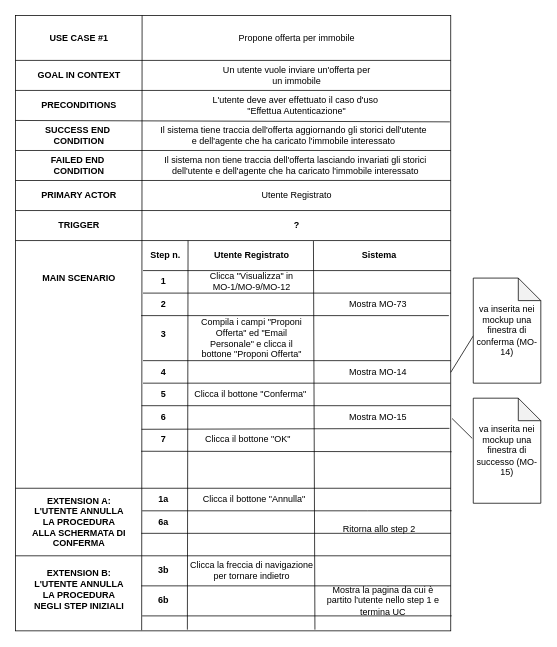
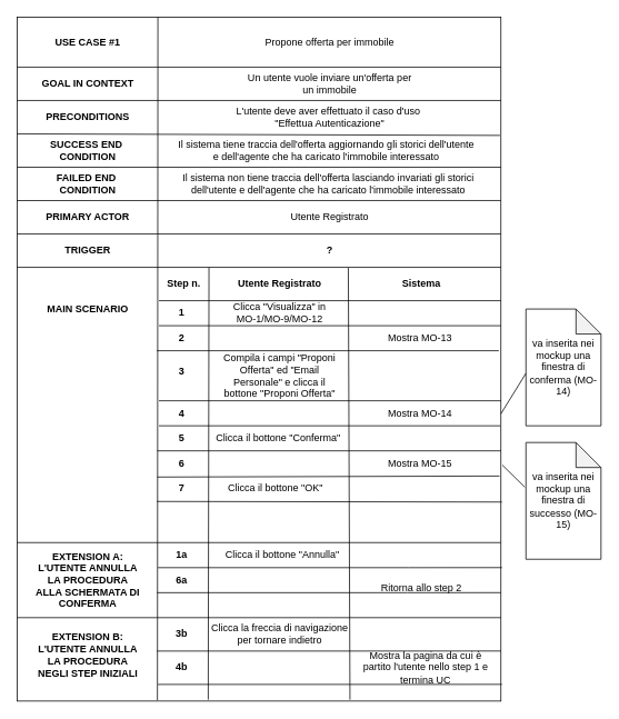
  <mxCell id="0" />
  <mxCell id="1" parent="0" />
  <mxCell id="2" value="" style="rounded=0;whiteSpace=wrap;html=1;" vertex="1" parent="1"><mxGeometry x="20" y="20" width="580" height="820" as="geometry" /></mxCell>
  <mxCell id="3" value="&lt;b&gt;USE CASE #1&lt;/b&gt;" style="text;html=1;align=center;verticalAlign=middle;whiteSpace=wrap;rounded=0;" vertex="1" parent="1"><mxGeometry x="40" y="30" width="130" height="40" as="geometry" /></mxCell>
  <mxCell id="4" value="Propone offerta per immobile" style="text;html=1;align=center;verticalAlign=middle;whiteSpace=wrap;rounded=0;" vertex="1" parent="1"><mxGeometry x="290" y="30" width="210" height="40" as="geometry" /></mxCell>
  <mxCell id="5" value="&lt;b&gt;GOAL IN CONTEXT&lt;/b&gt;" style="text;html=1;align=center;verticalAlign=middle;whiteSpace=wrap;rounded=0;" vertex="1" parent="1"><mxGeometry x="40" y="80" width="130" height="40" as="geometry" /></mxCell>
  <mxCell id="6" value="&lt;b&gt;PRECONDITIONS&lt;/b&gt;&lt;span style=&quot;color: rgba(0, 0, 0, 0); font-family: monospace; font-size: 0px; text-align: start; text-wrap-mode: nowrap;&quot;&gt;%3CmxGraphModel%3E%3Croot%3E%3CmxCell%20id%3D%220%22%2F%3E%3CmxCell%20id%3D%221%22%20parent%3D%220%22%2F%3E%3CmxCell%20id%3D%222%22%20value%3D%22%26lt%3Bb%26gt%3BUSE%20CASE%20%231%26lt%3B%2Fb%26gt%3B%22%20style%3D%22text%3Bhtml%3D1%3Balign%3Dcenter%3BverticalAlign%3Dmiddle%3BwhiteSpace%3Dwrap%3Brounded%3D0%3B%22%20vertex%3D%221%22%20parent%3D%221%22%3E%3CmxGeometry%20x%3D%22120%22%20y%3D%2270%22%20width%3D%22130%22%20height%3D%2240%22%20as%3D%22geometry%22%2F%3E%3C%2FmxCell%3E%3C%2Froot%3E%3C%2FmxGraphModel%3E&lt;/span&gt;" style="text;html=1;align=center;verticalAlign=middle;whiteSpace=wrap;rounded=0;" vertex="1" parent="1"><mxGeometry x="40" y="120" width="130" height="40" as="geometry" /></mxCell>
  <mxCell id="7" value="&lt;b&gt;SUCCESS END&amp;nbsp;&lt;/b&gt;&lt;div&gt;&lt;b&gt;CONDITION&lt;/b&gt;&lt;/div&gt;" style="text;html=1;align=center;verticalAlign=middle;whiteSpace=wrap;rounded=0;" vertex="1" parent="1"><mxGeometry x="40" y="160" width="130" height="40" as="geometry" /></mxCell>
  <mxCell id="8" value="&lt;b&gt;FAILED END&amp;nbsp;&lt;/b&gt;&lt;div&gt;&lt;b&gt;CONDITION&lt;/b&gt;&lt;/div&gt;" style="text;html=1;align=center;verticalAlign=middle;whiteSpace=wrap;rounded=0;" vertex="1" parent="1"><mxGeometry x="40" y="200" width="130" height="40" as="geometry" /></mxCell>
  <mxCell id="9" value="&lt;b&gt;PRIMARY ACTOR&lt;/b&gt;" style="text;html=1;align=center;verticalAlign=middle;whiteSpace=wrap;rounded=0;" vertex="1" parent="1"><mxGeometry x="40" y="240" width="130" height="40" as="geometry" /></mxCell>
  <mxCell id="10" value="&lt;b&gt;TRIGGER&lt;/b&gt;" style="text;html=1;align=center;verticalAlign=middle;whiteSpace=wrap;rounded=0;" vertex="1" parent="1"><mxGeometry x="40" y="280" width="130" height="40" as="geometry" /></mxCell>
  <mxCell id="11" value="" style="endArrow=none;html=1;rounded=0;exitX=-0.003;exitY=0.071;exitDx=0;exitDy=0;exitPerimeter=0;" edge="1" parent="1"><mxGeometry width="50" height="50" relative="1" as="geometry"><mxPoint x="20" y="80" as="sourcePoint" /><mxPoint x="600" y="80" as="targetPoint" /></mxGeometry></mxCell>
  <mxCell id="12" value="" style="endArrow=none;html=1;rounded=0;exitX=-0.003;exitY=0.071;exitDx=0;exitDy=0;exitPerimeter=0;" edge="1" parent="1"><mxGeometry width="50" height="50" relative="1" as="geometry"><mxPoint x="20" y="120" as="sourcePoint" /><mxPoint x="600" y="120" as="targetPoint" /></mxGeometry></mxCell>
  <mxCell id="13" value="" style="endArrow=none;html=1;rounded=0;exitX=-0.003;exitY=0.071;exitDx=0;exitDy=0;exitPerimeter=0;entryX=0.998;entryY=0.173;entryDx=0;entryDy=0;entryPerimeter=0;" edge="1" parent="1" target="2"><mxGeometry width="50" height="50" relative="1" as="geometry"><mxPoint x="20" y="160" as="sourcePoint" /><mxPoint x="603" y="160" as="targetPoint" /></mxGeometry></mxCell>
  <mxCell id="14" value="" style="endArrow=none;html=1;rounded=0;exitX=-0.003;exitY=0.071;exitDx=0;exitDy=0;exitPerimeter=0;entryX=1;entryY=1;entryDx=0;entryDy=0;" edge="1" parent="1" target="21"><mxGeometry width="50" height="50" relative="1" as="geometry"><mxPoint x="20" y="200" as="sourcePoint" /><mxPoint x="603" y="200" as="targetPoint" /></mxGeometry></mxCell>
  <mxCell id="15" value="" style="endArrow=none;html=1;rounded=0;exitX=-0.003;exitY=0.071;exitDx=0;exitDy=0;exitPerimeter=0;entryX=0.988;entryY=0.998;entryDx=0;entryDy=0;entryPerimeter=0;" edge="1" parent="1" target="22"><mxGeometry width="50" height="50" relative="1" as="geometry"><mxPoint x="20" y="240" as="sourcePoint" /><mxPoint x="603" y="240" as="targetPoint" /></mxGeometry></mxCell>
  <mxCell id="16" value="" style="endArrow=none;html=1;rounded=0;entryX=1.001;entryY=0.071;entryDx=0;entryDy=0;entryPerimeter=0;" edge="1" parent="1"><mxGeometry width="50" height="50" relative="1" as="geometry"><mxPoint x="20" y="280" as="sourcePoint" /><mxPoint x="600" y="280" as="targetPoint" /></mxGeometry></mxCell>
  <mxCell id="17" value="" style="endArrow=none;html=1;rounded=0;exitX=-0.003;exitY=0.071;exitDx=0;exitDy=0;exitPerimeter=0;" edge="1" parent="1"><mxGeometry width="50" height="50" relative="1" as="geometry"><mxPoint x="20" y="320" as="sourcePoint" /><mxPoint x="600" y="320" as="targetPoint" /></mxGeometry></mxCell>
  <mxCell id="18" value="" style="endArrow=none;html=1;rounded=0;entryX=0.291;entryY=0;entryDx=0;entryDy=0;entryPerimeter=0;exitX=0.29;exitY=0.999;exitDx=0;exitDy=0;exitPerimeter=0;" edge="1" parent="1" source="2" target="2"><mxGeometry width="50" height="50" relative="1" as="geometry"><mxPoint x="190" y="840" as="sourcePoint" /><mxPoint x="410" y="140" as="targetPoint" /></mxGeometry></mxCell>
  <mxCell id="19" value="Un utente vuole inviare un'offerta per un immobile" style="text;html=1;align=center;verticalAlign=middle;whiteSpace=wrap;rounded=0;" vertex="1" parent="1"><mxGeometry x="290" y="80" width="210" height="40" as="geometry" /></mxCell>
  <mxCell id="20" value="L'utente deve aver effettuato il caso d'uso&amp;nbsp;&lt;div&gt;&quot;Effettua Autenticazione&quot;&lt;/div&gt;" style="text;html=1;align=center;verticalAlign=middle;whiteSpace=wrap;rounded=0;" vertex="1" parent="1"><mxGeometry x="245" y="120" width="300" height="40" as="geometry" /></mxCell>
  <mxCell id="21" value="Il sistema tiene traccia dell'offerta aggiornando gli storici dell'utente&amp;nbsp;&lt;div&gt;e dell'agente che ha caricato l'immobile interessato&amp;nbsp;&lt;/div&gt;" style="text;html=1;align=center;verticalAlign=middle;whiteSpace=wrap;rounded=0;" vertex="1" parent="1"><mxGeometry x="185" y="160" width="415" height="40" as="geometry" /></mxCell>
  <mxCell id="22" value="Il sistema non tiene traccia dell'offerta lasciando invariati gli storici&amp;nbsp;&lt;div&gt;dell'utente&amp;nbsp;&lt;span style=&quot;background-color: initial;&quot;&gt;e dell'agente che ha caricato l'immobile interessato&amp;nbsp;&lt;/span&gt;&lt;/div&gt;" style="text;html=1;align=center;verticalAlign=middle;whiteSpace=wrap;rounded=0;" vertex="1" parent="1"><mxGeometry x="185" y="200" width="420" height="40" as="geometry" /></mxCell>
  <mxCell id="23" value="Utente Registrato" style="text;html=1;align=center;verticalAlign=middle;whiteSpace=wrap;rounded=0;" vertex="1" parent="1"><mxGeometry x="290" y="240" width="210" height="40" as="geometry" /></mxCell>
  <mxCell id="24" value="&lt;b&gt;?&lt;/b&gt;" style="text;html=1;align=center;verticalAlign=middle;whiteSpace=wrap;rounded=0;" vertex="1" parent="1"><mxGeometry x="290" y="280" width="210" height="40" as="geometry" /></mxCell>
  <mxCell id="25" value="&lt;b&gt;MAIN SCENARIO&lt;/b&gt;" style="text;html=1;align=center;verticalAlign=middle;whiteSpace=wrap;rounded=0;" vertex="1" parent="1"><mxGeometry x="40" y="350" width="130" height="40" as="geometry" /></mxCell>
  <mxCell id="26" value="" style="endArrow=none;html=1;rounded=0;exitX=0.395;exitY=0.998;exitDx=0;exitDy=0;exitPerimeter=0;" edge="1" parent="1" source="2"><mxGeometry width="50" height="50" relative="1" as="geometry"><mxPoint x="250" y="450" as="sourcePoint" /><mxPoint x="250" y="320" as="targetPoint" /></mxGeometry></mxCell>
  <mxCell id="27" value="" style="endArrow=none;html=1;rounded=0;entryX=0.605;entryY=1.016;entryDx=0;entryDy=0;entryPerimeter=0;exitX=0.688;exitY=0.998;exitDx=0;exitDy=0;exitPerimeter=0;" edge="1" parent="1" source="2" target="24"><mxGeometry width="50" height="50" relative="1" as="geometry"><mxPoint x="250" y="640" as="sourcePoint" /><mxPoint x="300" y="590" as="targetPoint" /></mxGeometry></mxCell>
  <mxCell id="28" value="" style="endArrow=none;html=1;rounded=0;" edge="1" parent="1"><mxGeometry width="50" height="50" relative="1" as="geometry"><mxPoint x="190" y="360" as="sourcePoint" /><mxPoint x="600" y="360" as="targetPoint" /></mxGeometry></mxCell>
  <mxCell id="29" value="&lt;b&gt;Step n.&lt;/b&gt;" style="text;html=1;align=center;verticalAlign=middle;whiteSpace=wrap;rounded=0;" vertex="1" parent="1"><mxGeometry x="195" y="320" width="50" height="40" as="geometry" /></mxCell>
  <mxCell id="30" value="&lt;b&gt;Utente Registrato&lt;/b&gt;" style="text;html=1;align=center;verticalAlign=middle;whiteSpace=wrap;rounded=0;" vertex="1" parent="1"><mxGeometry x="270" y="320" width="130" height="40" as="geometry" /></mxCell>
  <mxCell id="31" value="&lt;b&gt;Sistema&lt;/b&gt;" style="text;html=1;align=center;verticalAlign=middle;whiteSpace=wrap;rounded=0;" vertex="1" parent="1"><mxGeometry x="440" y="320" width="130" height="40" as="geometry" /></mxCell>
  <mxCell id="32" value="" style="endArrow=none;html=1;rounded=0;" edge="1" parent="1"><mxGeometry width="50" height="50" relative="1" as="geometry"><mxPoint x="190" y="390" as="sourcePoint" /><mxPoint x="600" y="390" as="targetPoint" /></mxGeometry></mxCell>
  <mxCell id="33" value="&lt;b&gt;1&lt;/b&gt;" style="text;html=1;align=center;verticalAlign=middle;whiteSpace=wrap;rounded=0;" vertex="1" parent="1"><mxGeometry x="195" y="360" width="45" height="30" as="geometry" /></mxCell>
  <mxCell id="34" value="Clicca &quot;Visualizza&quot; in MO-1/MO-9/MO-12" style="text;html=1;align=center;verticalAlign=middle;whiteSpace=wrap;rounded=0;" vertex="1" parent="1"><mxGeometry x="270" y="355" width="130" height="40" as="geometry" /></mxCell>
  <mxCell id="35" value="" style="endArrow=none;html=1;rounded=0;" edge="1" parent="1"><mxGeometry width="50" height="50" relative="1" as="geometry"><mxPoint x="187.5" y="420" as="sourcePoint" /><mxPoint x="597.5" y="420" as="targetPoint" /></mxGeometry></mxCell>
  <mxCell id="36" value="&lt;b&gt;2&lt;/b&gt;" style="text;html=1;align=center;verticalAlign=middle;whiteSpace=wrap;rounded=0;" vertex="1" parent="1"><mxGeometry x="195" y="390" width="45" height="30" as="geometry" /></mxCell>
- <mxCell id="37" value="Mostra MO-73&amp;nbsp;" style="text;html=1;align=center;verticalAlign=middle;whiteSpace=wrap;rounded=0;" vertex="1" parent="1"><mxGeometry x="440" y="385" width="130" height="40" as="geometry" /></mxCell>
+ <mxCell id="37" value="Mostra MO-13&amp;nbsp;" style="text;html=1;align=center;verticalAlign=middle;whiteSpace=wrap;rounded=0;" vertex="1" parent="1"><mxGeometry x="440" y="385" width="130" height="40" as="geometry" /></mxCell>
  <mxCell id="38" value="" style="endArrow=none;html=1;rounded=0;" edge="1" parent="1"><mxGeometry width="50" height="50" relative="1" as="geometry"><mxPoint x="190" y="480" as="sourcePoint" /><mxPoint x="600" y="480" as="targetPoint" /></mxGeometry></mxCell>
  <mxCell id="39" value="&lt;b&gt;3&lt;/b&gt;" style="text;html=1;align=center;verticalAlign=middle;whiteSpace=wrap;rounded=0;" vertex="1" parent="1"><mxGeometry x="195" y="430" width="45" height="30" as="geometry" /></mxCell>
  <mxCell id="40" value="Compila i campi &quot;Proponi Offerta&quot; ed &quot;Email Personale&quot; e clicca il bottone &quot;Proponi Offerta&quot;" style="text;html=1;align=center;verticalAlign=middle;whiteSpace=wrap;rounded=0;" vertex="1" parent="1"><mxGeometry x="260" y="430" width="150" height="40" as="geometry" /></mxCell>
  <mxCell id="41" value="" style="endArrow=none;html=1;rounded=0;entryX=0.998;entryY=0.608;entryDx=0;entryDy=0;entryPerimeter=0;" edge="1" parent="1"><mxGeometry width="50" height="50" relative="1" as="geometry"><mxPoint x="190" y="510" as="sourcePoint" /><mxPoint x="599.42" y="510" as="targetPoint" /></mxGeometry></mxCell>
  <mxCell id="42" value="&lt;b&gt;4&lt;/b&gt;" style="text;html=1;align=center;verticalAlign=middle;whiteSpace=wrap;rounded=0;" vertex="1" parent="1"><mxGeometry x="195" y="480" width="45" height="30" as="geometry" /></mxCell>
  <mxCell id="43" value="Mostra MO-14&amp;nbsp;" style="text;html=1;align=center;verticalAlign=middle;whiteSpace=wrap;rounded=0;" vertex="1" parent="1"><mxGeometry x="440" y="475" width="130" height="40" as="geometry" /></mxCell>
  <mxCell id="44" value="" style="endArrow=none;html=1;rounded=0;exitX=1;exitY=0.58;exitDx=0;exitDy=0;exitPerimeter=0;entryX=0.005;entryY=0.545;entryDx=0;entryDy=0;entryPerimeter=0;" edge="1" parent="1" source="2" target="45"><mxGeometry width="50" height="50" relative="1" as="geometry"><mxPoint x="460" y="470" as="sourcePoint" /><mxPoint x="640" y="499.3" as="targetPoint" /></mxGeometry></mxCell>
  <mxCell id="45" value="va inserita nei mockup una finestra di conferma (MO-14)" style="shape=note;whiteSpace=wrap;html=1;backgroundOutline=1;darkOpacity=0.05;" vertex="1" parent="1"><mxGeometry x="630" y="370" width="90" height="140" as="geometry" /></mxCell>
  <mxCell id="46" value="" style="endArrow=none;html=1;rounded=0;" edge="1" parent="1"><mxGeometry width="50" height="50" relative="1" as="geometry"><mxPoint x="188" y="540" as="sourcePoint" /><mxPoint x="600" y="540" as="targetPoint" /></mxGeometry></mxCell>
  <mxCell id="47" value="&lt;b&gt;5&lt;/b&gt;" style="text;html=1;align=center;verticalAlign=middle;whiteSpace=wrap;rounded=0;" vertex="1" parent="1"><mxGeometry x="195" y="510" width="45" height="30" as="geometry" /></mxCell>
  <mxCell id="48" value="Clicca il bottone &quot;Conferma&quot;&amp;nbsp;" style="text;html=1;align=center;verticalAlign=middle;whiteSpace=wrap;rounded=0;" vertex="1" parent="1"><mxGeometry x="255" y="510" width="160" height="30" as="geometry" /></mxCell>
  <mxCell id="49" value="" style="endArrow=none;html=1;rounded=0;entryX=0.997;entryY=0.671;entryDx=0;entryDy=0;entryPerimeter=0;" edge="1" parent="1" target="2"><mxGeometry width="50" height="50" relative="1" as="geometry"><mxPoint x="188.08" y="571.44" as="sourcePoint" /><mxPoint x="596.92" y="570" as="targetPoint" /></mxGeometry></mxCell>
  <mxCell id="50" value="Mostra MO-15&amp;nbsp;" style="text;html=1;align=center;verticalAlign=middle;whiteSpace=wrap;rounded=0;" vertex="1" parent="1"><mxGeometry x="440" y="540" width="130" height="30" as="geometry" /></mxCell>
  <mxCell id="51" value="va inserita nei mockup una finestra di successo (MO-15)" style="shape=note;whiteSpace=wrap;html=1;backgroundOutline=1;darkOpacity=0.05;" vertex="1" parent="1"><mxGeometry x="630" y="530" width="90" height="140" as="geometry" /></mxCell>
  <mxCell id="52" value="" style="endArrow=none;html=1;rounded=0;entryX=-0.015;entryY=0.383;entryDx=0;entryDy=0;entryPerimeter=0;exitX=1.003;exitY=0.655;exitDx=0;exitDy=0;exitPerimeter=0;" edge="1" parent="1" source="2" target="51"><mxGeometry width="50" height="50" relative="1" as="geometry"><mxPoint x="370" y="570" as="sourcePoint" /><mxPoint x="420" y="520" as="targetPoint" /></mxGeometry></mxCell>
  <mxCell id="53" value="&lt;b&gt;6&lt;/b&gt;" style="text;html=1;align=center;verticalAlign=middle;whiteSpace=wrap;rounded=0;" vertex="1" parent="1"><mxGeometry x="195" y="545" width="45" height="20" as="geometry" /></mxCell>
  <mxCell id="54" value="" style="endArrow=none;html=1;rounded=0;entryX=1.002;entryY=0.709;entryDx=0;entryDy=0;entryPerimeter=0;" edge="1" parent="1" target="2"><mxGeometry width="50" height="50" relative="1" as="geometry"><mxPoint x="187.54" y="600.72" as="sourcePoint" /><mxPoint x="597.46" y="599.28" as="targetPoint" /></mxGeometry></mxCell>
  <mxCell id="55" value="&lt;b&gt;7&lt;/b&gt;" style="text;html=1;align=center;verticalAlign=middle;whiteSpace=wrap;rounded=0;" vertex="1" parent="1"><mxGeometry x="195" y="570" width="45" height="30" as="geometry" /></mxCell>
  <mxCell id="56" value="Clicca il bottone &quot;OK&quot;" style="text;html=1;align=center;verticalAlign=middle;whiteSpace=wrap;rounded=0;" vertex="1" parent="1"><mxGeometry x="250" y="570" width="160" height="30" as="geometry" /></mxCell>
  <mxCell id="57" value="" style="endArrow=none;html=1;rounded=0;exitX=0;exitY=0.75;exitDx=0;exitDy=0;entryX=1;entryY=0.75;entryDx=0;entryDy=0;" edge="1" parent="1"><mxGeometry width="50" height="50" relative="1" as="geometry"><mxPoint x="20" y="650" as="sourcePoint" /><mxPoint x="600" y="650" as="targetPoint" /></mxGeometry></mxCell>
  <mxCell id="58" value="&lt;b&gt;EXTENSION A:&lt;/b&gt;&lt;div&gt;&lt;b&gt;L'UTENTE ANNULLA LA PROCEDURA ALLA SCHERMATA DI CONFERMA&lt;/b&gt;&lt;/div&gt;" style="text;html=1;align=center;verticalAlign=middle;whiteSpace=wrap;rounded=0;" vertex="1" parent="1"><mxGeometry x="40" y="660" width="130" height="70" as="geometry" /></mxCell>
  <mxCell id="59" value="" style="endArrow=none;html=1;rounded=0;entryX=0.999;entryY=0.817;entryDx=0;entryDy=0;entryPerimeter=0;" edge="1" parent="1"><mxGeometry width="50" height="50" relative="1" as="geometry"><mxPoint x="188.84" y="680.06" as="sourcePoint" /><mxPoint x="601.16" y="680" as="targetPoint" /><Array as="points"><mxPoint x="488.84" y="680.06" /></Array></mxGeometry></mxCell>
  <mxCell id="60" value="&lt;b&gt;1a&lt;/b&gt;" style="text;html=1;align=center;verticalAlign=middle;whiteSpace=wrap;rounded=0;" vertex="1" parent="1"><mxGeometry x="195" y="650" width="45" height="30" as="geometry" /></mxCell>
  <mxCell id="61" value="Clicca il bottone &quot;Annulla&quot;&amp;nbsp;" style="text;html=1;align=center;verticalAlign=middle;whiteSpace=wrap;rounded=0;" vertex="1" parent="1"><mxGeometry x="260" y="650" width="160" height="30" as="geometry" /></mxCell>
  <mxCell id="62" value="" style="endArrow=none;html=1;rounded=0;entryX=0.999;entryY=0.817;entryDx=0;entryDy=0;entryPerimeter=0;" edge="1" parent="1"><mxGeometry width="50" height="50" relative="1" as="geometry"><mxPoint x="187.68" y="710.06" as="sourcePoint" /><mxPoint x="600" y="710" as="targetPoint" /><Array as="points"><mxPoint x="487.68" y="710.06" /></Array></mxGeometry></mxCell>
  <mxCell id="63" value="&lt;b&gt;6a&lt;/b&gt;" style="text;html=1;align=center;verticalAlign=middle;whiteSpace=wrap;rounded=0;" vertex="1" parent="1"><mxGeometry x="195" y="680" width="45" height="30" as="geometry" /></mxCell>
  <mxCell id="64" value="Ritorna allo step 2" style="text;html=1;align=center;verticalAlign=middle;whiteSpace=wrap;rounded=0;" vertex="1" parent="1"><mxGeometry x="425" y="690" width="160" height="30" as="geometry" /></mxCell>
  <mxCell id="65" value="" style="endArrow=none;html=1;rounded=0;exitX=0;exitY=0.75;exitDx=0;exitDy=0;entryX=1;entryY=0.75;entryDx=0;entryDy=0;" edge="1" parent="1"><mxGeometry width="50" height="50" relative="1" as="geometry"><mxPoint x="20" y="740" as="sourcePoint" /><mxPoint x="600" y="740" as="targetPoint" /></mxGeometry></mxCell>
  <mxCell id="66" value="&lt;b&gt;EXTENSION B:&lt;/b&gt;&lt;div&gt;&lt;b&gt;L'UTENTE ANNULLA LA PROCEDURA NEGLI STEP INIZIALI&lt;/b&gt;&lt;/div&gt;" style="text;html=1;align=center;verticalAlign=middle;whiteSpace=wrap;rounded=0;" vertex="1" parent="1"><mxGeometry x="40" y="750" width="130" height="70" as="geometry" /></mxCell>
  <mxCell id="67" value="" style="endArrow=none;html=1;rounded=0;entryX=0.999;entryY=0.817;entryDx=0;entryDy=0;entryPerimeter=0;" edge="1" parent="1"><mxGeometry width="50" height="50" relative="1" as="geometry"><mxPoint x="187.68" y="780.06" as="sourcePoint" /><mxPoint x="600" y="780" as="targetPoint" /><Array as="points"><mxPoint x="487.68" y="780.06" /></Array></mxGeometry></mxCell>
  <mxCell id="68" value="&lt;b&gt;3b&lt;/b&gt;" style="text;html=1;align=center;verticalAlign=middle;whiteSpace=wrap;rounded=0;" vertex="1" parent="1"><mxGeometry x="195" y="745" width="45" height="30" as="geometry" /></mxCell>
  <mxCell id="69" value="Clicca la freccia di navigazione per tornare indietro" style="text;html=1;align=center;verticalAlign=middle;whiteSpace=wrap;rounded=0;" vertex="1" parent="1"><mxGeometry x="250" y="740" width="170" height="40" as="geometry" /></mxCell>
  <mxCell id="70" value="" style="endArrow=none;html=1;rounded=0;entryX=0.999;entryY=0.817;entryDx=0;entryDy=0;entryPerimeter=0;" edge="1" parent="1"><mxGeometry width="50" height="50" relative="1" as="geometry"><mxPoint x="188.84" y="820.06" as="sourcePoint" /><mxPoint x="601.16" y="820" as="targetPoint" /><Array as="points"><mxPoint x="488.84" y="820.06" /></Array></mxGeometry></mxCell>
- <mxCell id="71" value="&lt;b&gt;6b&lt;/b&gt;" style="text;html=1;align=center;verticalAlign=middle;whiteSpace=wrap;rounded=0;" vertex="1" parent="1"><mxGeometry x="195" y="780" width="45" height="40" as="geometry" /></mxCell>
+ <mxCell id="71" value="&lt;b&gt;4b&lt;/b&gt;" style="text;html=1;align=center;verticalAlign=middle;whiteSpace=wrap;rounded=0;" vertex="1" parent="1"><mxGeometry x="195" y="780" width="45" height="40" as="geometry" /></mxCell>
  <mxCell id="72" value="Mostra la pagina da cui è partito l'utente nello step 1 e termina UC" style="text;html=1;align=center;verticalAlign=middle;whiteSpace=wrap;rounded=0;" vertex="1" parent="1"><mxGeometry x="425" y="780" width="170" height="40" as="geometry" /></mxCell>
